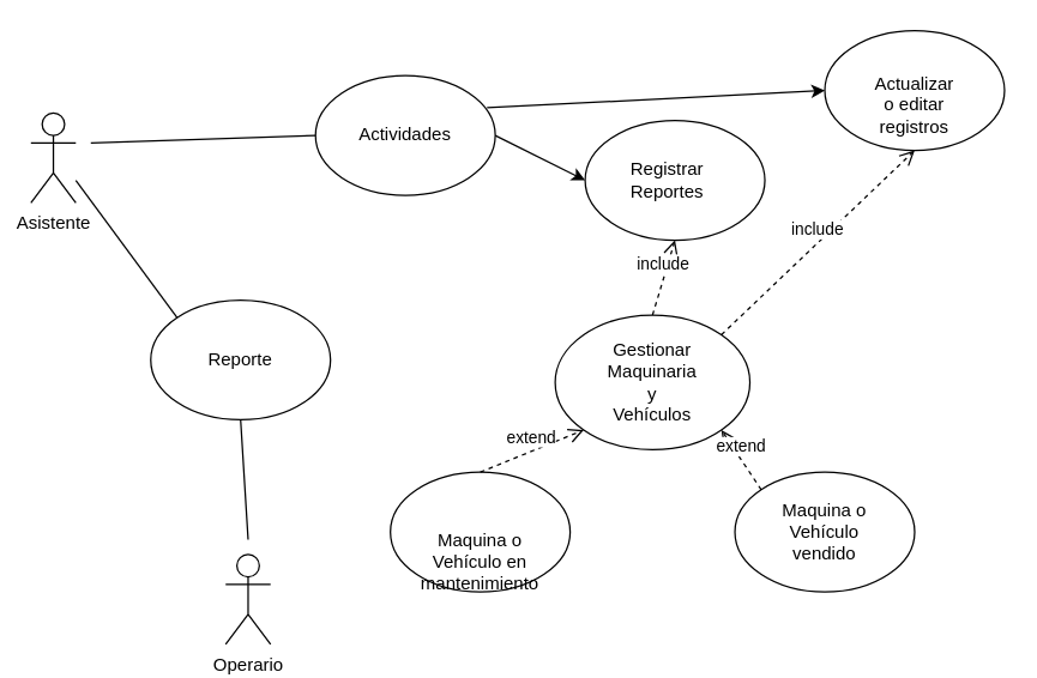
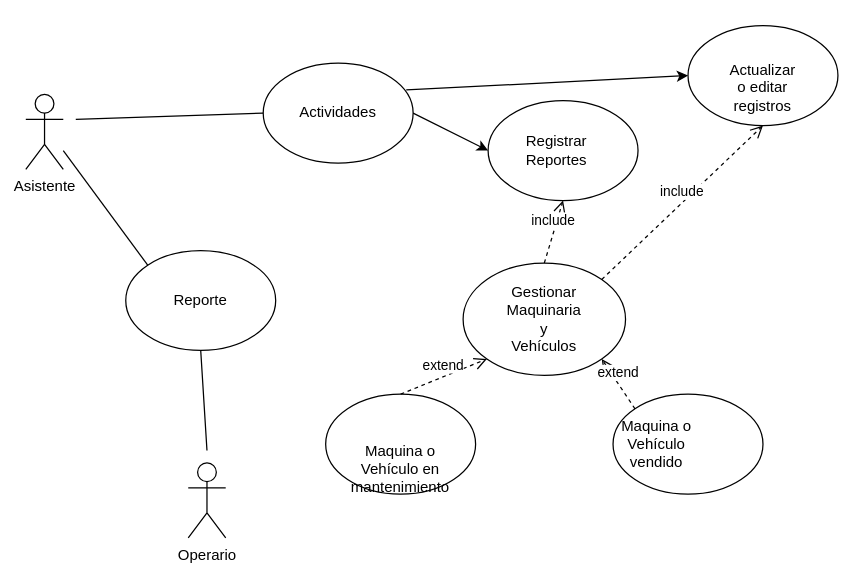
  <mxCell id="0" />
  <mxCell id="1" parent="0" />
  <mxCell id="2" value="Asistente" style="shape=umlActor;verticalLabelPosition=bottom;verticalAlign=top;html=1;outlineConnect=0;" vertex="1" parent="1"><mxGeometry x="20" y="75" width="30" height="60" as="geometry" /></mxCell>
  <mxCell id="3" value="" style="ellipse;whiteSpace=wrap;html=1;" vertex="1" parent="1"><mxGeometry x="210" y="50" width="120" height="80" as="geometry" /></mxCell>
  <mxCell id="4" value="" style="endArrow=none;html=1;rounded=0;entryX=0;entryY=0.5;entryDx=0;entryDy=0;" edge="1" parent="1" target="3"><mxGeometry width="50" height="50" relative="1" as="geometry"><mxPoint x="60" y="95" as="sourcePoint" /><mxPoint x="360" y="250" as="targetPoint" /></mxGeometry></mxCell>
  <mxCell id="5" value="Actividades" style="text;html=1;align=center;verticalAlign=middle;whiteSpace=wrap;rounded=0;" vertex="1" parent="1"><mxGeometry x="240" y="75" width="60" height="30" as="geometry" /></mxCell>
  <mxCell id="6" value="" style="endArrow=classic;html=1;rounded=0;exitX=1;exitY=0.5;exitDx=0;exitDy=0;entryX=0;entryY=0.5;entryDx=0;entryDy=0;" edge="1" parent="1" source="3" target="7"><mxGeometry width="50" height="50" relative="1" as="geometry"><mxPoint x="320" y="60" as="sourcePoint" /><mxPoint x="370" y="10" as="targetPoint" /></mxGeometry></mxCell>
  <mxCell id="7" value="" style="ellipse;whiteSpace=wrap;html=1;" vertex="1" parent="1"><mxGeometry x="390" y="80" width="120" height="80" as="geometry" /></mxCell>
  <mxCell id="8" value="Registrar Reportes" style="text;html=1;align=center;verticalAlign=middle;whiteSpace=wrap;rounded=0;" vertex="1" parent="1"><mxGeometry x="415" y="105" width="60" height="30" as="geometry" /></mxCell>
  <mxCell id="9" value="" style="ellipse;whiteSpace=wrap;html=1;" vertex="1" parent="1"><mxGeometry x="550" y="20" width="120" height="80" as="geometry" /></mxCell>
  <mxCell id="10" value="Actualizar o editar registros" style="text;html=1;align=center;verticalAlign=middle;whiteSpace=wrap;rounded=0;" vertex="1" parent="1"><mxGeometry x="580" y="55" width="60" height="30" as="geometry" /></mxCell>
  <mxCell id="11" value="" style="endArrow=classic;html=1;rounded=0;exitX=0.954;exitY=0.269;exitDx=0;exitDy=0;entryX=0;entryY=0.5;entryDx=0;entryDy=0;exitPerimeter=0;" edge="1" parent="1" source="3" target="9"><mxGeometry width="50" height="50" relative="1" as="geometry"><mxPoint x="322" y="72" as="sourcePoint" /><mxPoint x="390" y="90" as="targetPoint" /></mxGeometry></mxCell>
  <mxCell id="12" value="" style="ellipse;whiteSpace=wrap;html=1;" vertex="1" parent="1"><mxGeometry x="370" y="210" width="130" height="90" as="geometry" /></mxCell>
  <mxCell id="13" value="Gestionar Maquinaria y Vehículos" style="text;html=1;align=center;verticalAlign=middle;whiteSpace=wrap;rounded=0;" vertex="1" parent="1"><mxGeometry x="405" y="240" width="60" height="30" as="geometry" /></mxCell>
  <mxCell id="14" value="" style="ellipse;whiteSpace=wrap;html=1;" vertex="1" parent="1"><mxGeometry x="100" y="200" width="120" height="80" as="geometry" /></mxCell>
  <mxCell id="15" value="Reporte" style="text;html=1;align=center;verticalAlign=middle;whiteSpace=wrap;rounded=0;" vertex="1" parent="1"><mxGeometry x="130" y="225" width="60" height="30" as="geometry" /></mxCell>
  <mxCell id="16" value="" style="endArrow=none;html=1;rounded=0;entryX=0;entryY=0;entryDx=0;entryDy=0;" edge="1" parent="1" target="14"><mxGeometry width="50" height="50" relative="1" as="geometry"><mxPoint x="50" y="120" as="sourcePoint" /><mxPoint x="150" y="180" as="targetPoint" /></mxGeometry></mxCell>
  <mxCell id="17" value="Operario" style="shape=umlActor;verticalLabelPosition=bottom;verticalAlign=top;html=1;outlineConnect=0;" vertex="1" parent="1"><mxGeometry x="150" y="370" width="30" height="60" as="geometry" /></mxCell>
  <mxCell id="18" value="" style="endArrow=none;html=1;rounded=0;entryX=0.5;entryY=1;entryDx=0;entryDy=0;" edge="1" parent="1" target="14"><mxGeometry width="50" height="50" relative="1" as="geometry"><mxPoint x="165" y="360" as="sourcePoint" /><mxPoint x="360" y="350" as="targetPoint" /></mxGeometry></mxCell>
  <mxCell id="19" value="" style="ellipse;whiteSpace=wrap;html=1;" vertex="1" parent="1"><mxGeometry x="260" y="315" width="120" height="80" as="geometry" /></mxCell>
  <mxCell id="20" value="Maquina o Vehículo en mantenimiento" style="text;html=1;align=center;verticalAlign=middle;whiteSpace=wrap;rounded=0;" vertex="1" parent="1"><mxGeometry x="290" y="360" width="60" height="30" as="geometry" /></mxCell>
  <mxCell id="21" value="" style="ellipse;whiteSpace=wrap;html=1;" vertex="1" parent="1"><mxGeometry x="490" y="315" width="120" height="80" as="geometry" /></mxCell>
- <mxCell id="22" value="Maquina o Vehículo vendido" style="text;html=1;align=center;verticalAlign=middle;whiteSpace=wrap;rounded=0;" vertex="1" parent="1"><mxGeometry x="520" y="340" width="60" height="30" as="geometry" /></mxCell>
+ <mxCell id="22" value="Maquina o Vehículo vendido" style="text;html=1;align=center;verticalAlign=middle;whiteSpace=wrap;rounded=0;" vertex="1" parent="1"><mxGeometry x="495" y="340" width="60" height="30" as="geometry" /></mxCell>
  <mxCell id="23" value="extend" style="html=1;verticalAlign=bottom;endArrow=open;dashed=1;endSize=8;curved=0;rounded=0;entryX=1;entryY=1;entryDx=0;entryDy=0;exitX=0;exitY=0;exitDx=0;exitDy=0;" edge="1" parent="1" source="21" target="12"><mxGeometry relative="1" as="geometry"><mxPoint x="420" y="410" as="sourcePoint" /><mxPoint x="340" y="410" as="targetPoint" /></mxGeometry></mxCell>
  <mxCell id="24" value="extend" style="html=1;verticalAlign=bottom;endArrow=open;dashed=1;endSize=8;curved=0;rounded=0;entryX=0;entryY=1;entryDx=0;entryDy=0;exitX=0.5;exitY=0;exitDx=0;exitDy=0;" edge="1" parent="1" source="19" target="12"><mxGeometry relative="1" as="geometry"><mxPoint x="337" y="290" as="sourcePoint" /><mxPoint x="300" y="235" as="targetPoint" /></mxGeometry></mxCell>
  <mxCell id="25" value="include" style="html=1;verticalAlign=bottom;endArrow=open;dashed=1;endSize=8;curved=0;rounded=0;entryX=0.5;entryY=1;entryDx=0;entryDy=0;exitX=0.5;exitY=0;exitDx=0;exitDy=0;" edge="1" parent="1" source="12" target="7"><mxGeometry relative="1" as="geometry"><mxPoint x="650" y="190" as="sourcePoint" /><mxPoint x="440" y="170" as="targetPoint" /></mxGeometry></mxCell>
  <mxCell id="26" value="include" style="html=1;verticalAlign=bottom;endArrow=open;dashed=1;endSize=8;curved=0;rounded=0;entryX=0.5;entryY=1;entryDx=0;entryDy=0;exitX=1;exitY=0;exitDx=0;exitDy=0;" edge="1" parent="1" source="12" target="9"><mxGeometry relative="1" as="geometry"><mxPoint x="445" y="220" as="sourcePoint" /><mxPoint x="460" y="170" as="targetPoint" /></mxGeometry></mxCell>
